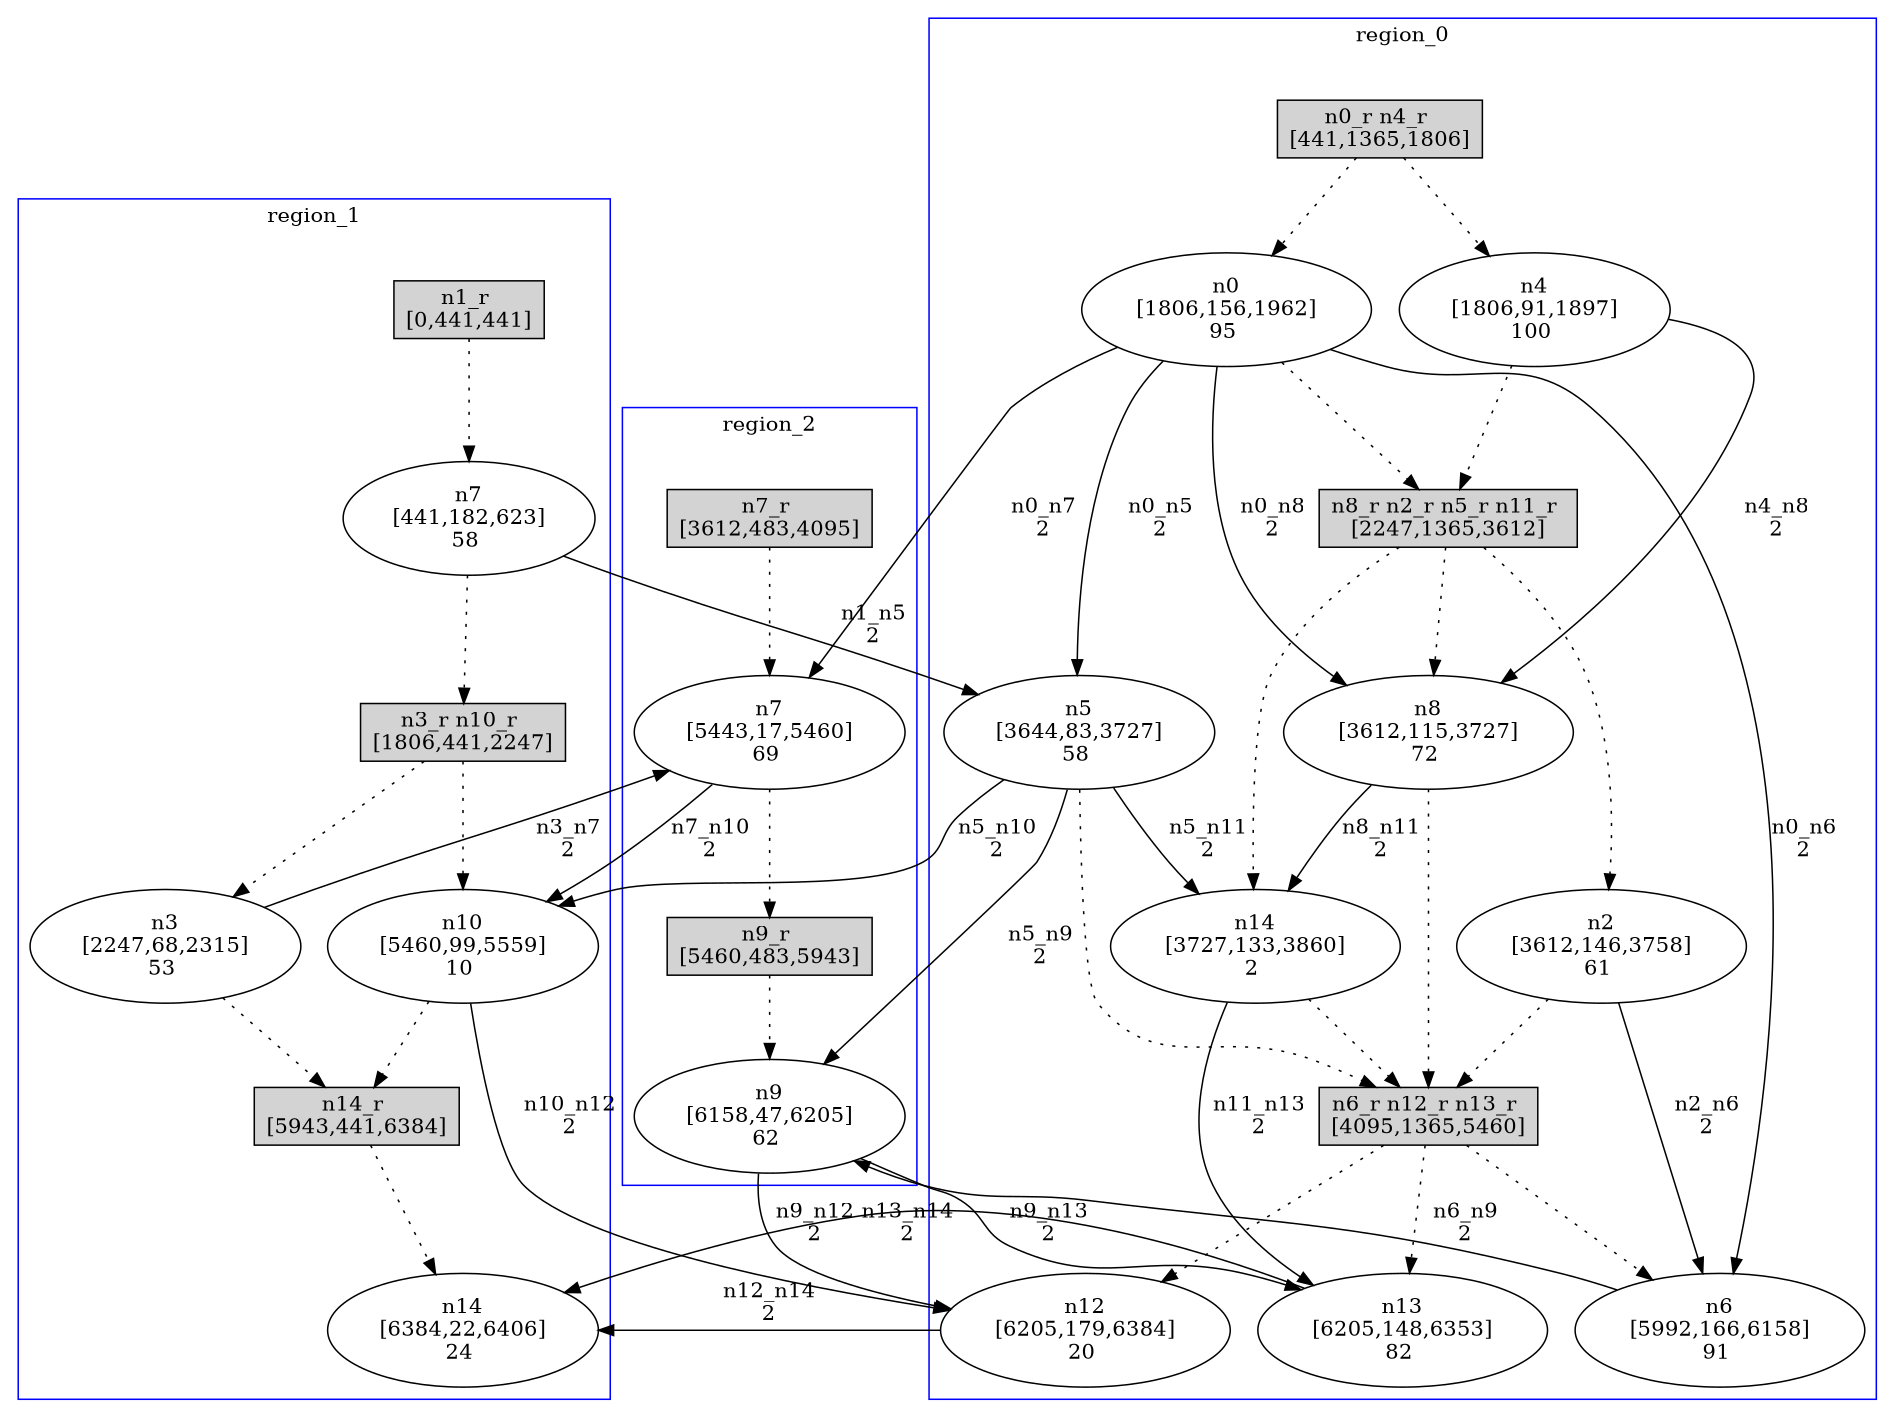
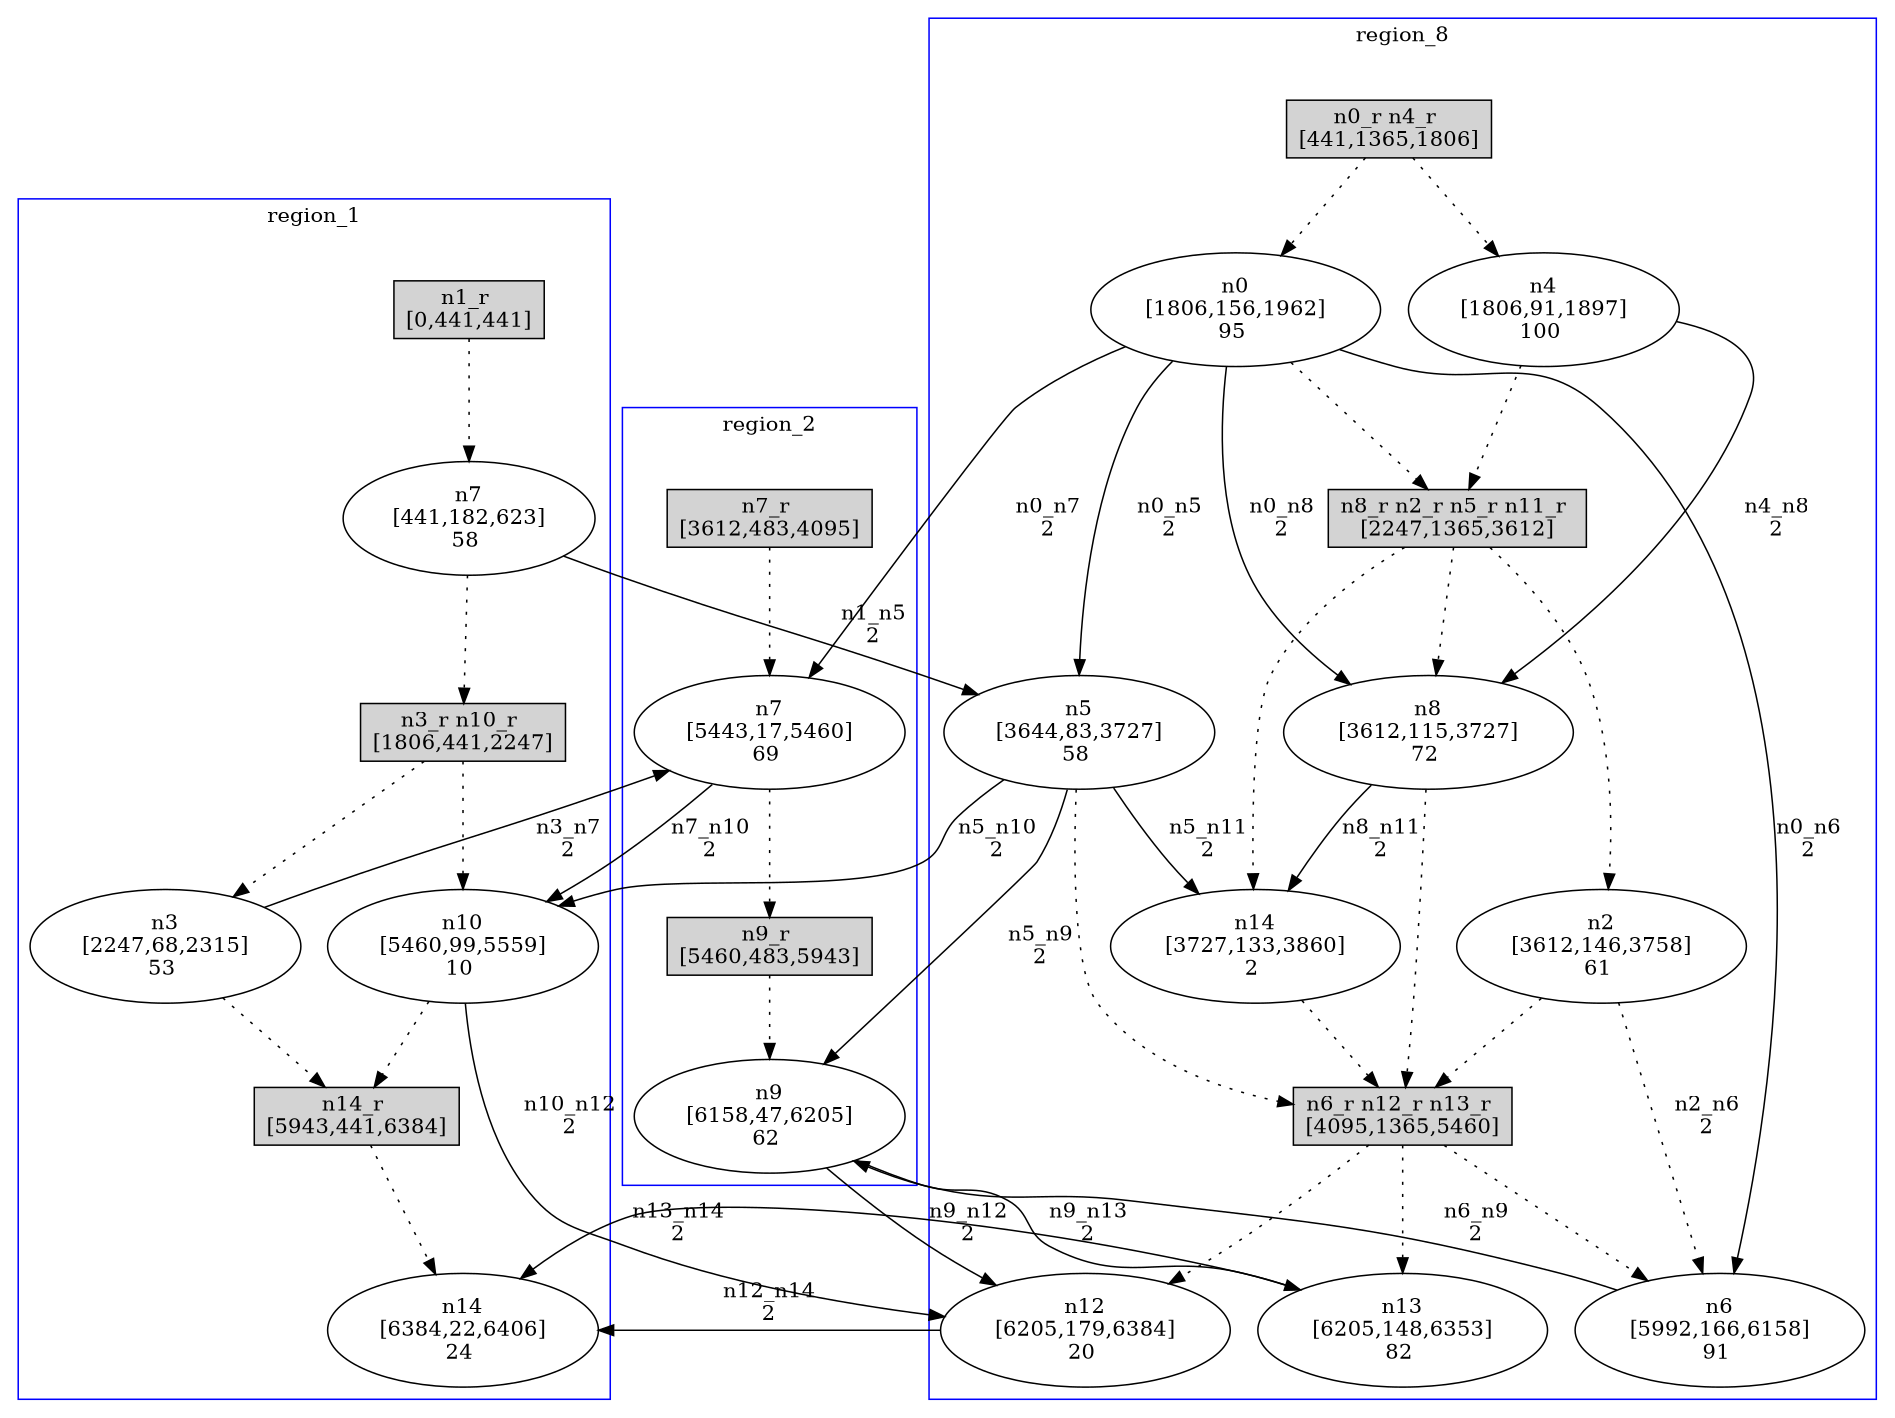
  digraph {
    edge [style=dotted]
    n1 [label="n0_r n4_r \n[441,1365,1806]" shape=box style=filled]
    n2 [label="n0\n[1806,156,1962]\n95 "]
    n3 [label="n4\n[1806,91,1897]\n100 "]
    n4 [label="n8_r n2_r n5_r n11_r \n[2247,1365,3612]" shape=box style=filled]
    n5 [label="n8\n[3612,115,3727]\n72 "]
    n6 [label="n2\n[3612,146,3758]\n61 "]
    n7 [label="n5\n[3644,83,3727]\n58 "]
    n8 [label="n14\n[3727,133,3860]\n2 "]
    n9 [label="n6_r n12_r n13_r \n[4095,1365,5460]" shape=box style=filled]
    n10 [label="n6\n[5992,166,6158]\n91 "]
    n11 [label="n12\n[6205,179,6384]\n20 "]
    n12 [label="n13\n[6205,148,6353]\n82 "]
    n13 [label="n1_r \n[0,441,441]" shape=box style=filled]
    n14 [label="n7\n[441,182,623]\n58 "]
    n15 [label="n3_r n10_r \n[1806,441,2247]" shape=box style=filled]
    n16 [label="n3\n[2247,68,2315]\n53 "]
    n17 [label="n10\n[5460,99,5559]\n10 "]
    n18 [label="n14_r \n[5943,441,6384]" shape=box style=filled]
    n19 [label="n14\n[6384,22,6406]\n24 "]
    n20 [label="n7_r \n[3612,483,4095]" shape=box style=filled]
    n21 [label="n7\n[5443,17,5460]\n69 "]
    n22 [label="n9_r \n[5460,483,5943]" shape=box style=filled]
    n23 [label="n9\n[6158,47,6205]\n62 "]
    subgraph cluster_1 {
      color=blue
-     label=region_0
+     label=region_8
      stytle=filled
      n1
      n2
      n3
      n4
      n5
      n6
      n7
      n8
      n9
      n10
      n11
      n12
    }
    subgraph cluster_2 {
      color=blue
      label=region_1
      stytle=filled
      n13
      n14
      n15
      n16
      n17
      n18
      n19
    }
    subgraph cluster_3 {
      color=blue
      label=region_2
      stytle=filled
      n20
      n21
      n22
      n23
    }
    n1 -> n2
    n1 -> n3
    n2 -> n4
    n2 -> n5 [label="n0_n8\n2" style=""]
    n2 -> n7 [label="n0_n5\n2" style=""]
    n2 -> n10 [label="n0_n6\n2" style=""]
    n2 -> n21 [label="n0_n7\n2" style=""]
    n3 -> n4
    n3 -> n5 [label="n4_n8\n2" style=""]
    n4 -> n5
    n4 -> n6
    n4 -> n8
    n5 -> n8 [label="n8_n11\n2" style=""]
    n5 -> n9
    n6 -> n9
-   n6 -> n10 [label="n2_n6\n2" style=""]
+   n6 -> n10 [label="n2_n6\n2"]
    n7 -> n8 [label="n5_n11\n2" style=""]
    n7 -> n9
    n7 -> n17 [label="n5_n10\n2" style=""]
    n7 -> n23 [label="n5_n9\n2" style=""]
    n8 -> n9
-   n8 -> n12 [label="n11_n13\n2" style=""]
    n9 -> n10
    n9 -> n11
    n9 -> n12
    n10 -> n23 [label="n6_n9\n2" style=""]
    n11 -> n19 [label="n12_n14\n2" style=""]
    n12 -> n19 [label="n13_n14\n2" style=""]
    n13 -> n14
    n14 -> n7 [label="n1_n5\n2" style=""]
    n14 -> n15
    n15 -> n16
    n15 -> n17
    n16 -> n18
    n16 -> n21 [label="n3_n7\n2" style=""]
    n17 -> n11 [label="n10_n12\n2" style=""]
    n17 -> n18
    n18 -> n19
    n20 -> n21
    n21 -> n17 [label="n7_n10\n2" style=""]
    n21 -> n22
    n22 -> n23
    n23 -> n11 [label="n9_n12\n2" style=""]
    n23 -> n12 [label="n9_n13\n2" style=""]
  }
